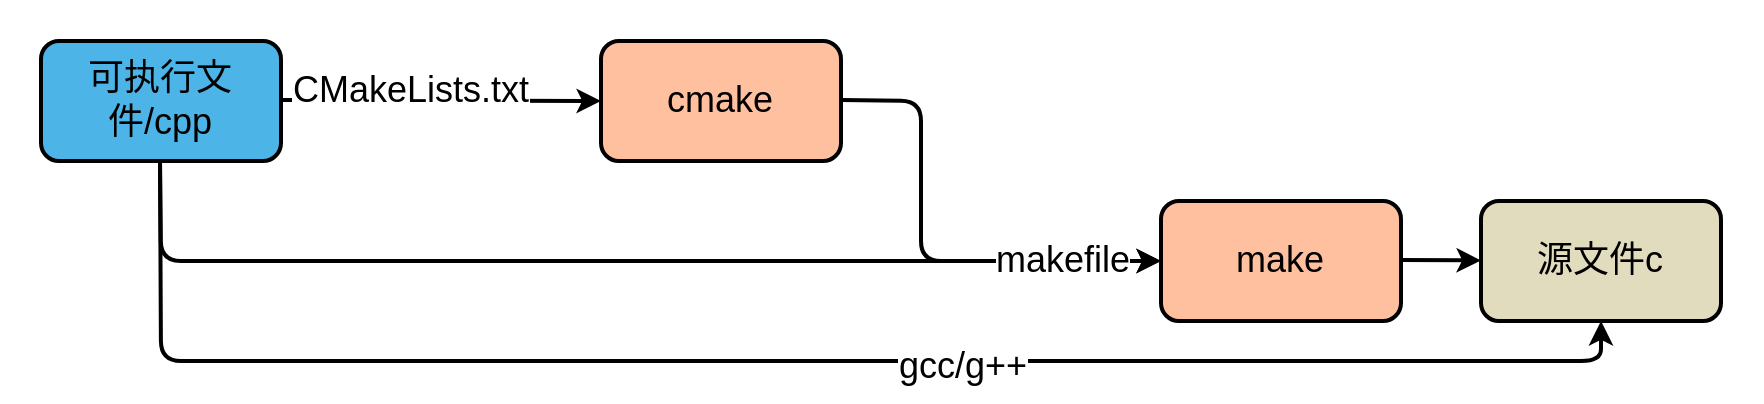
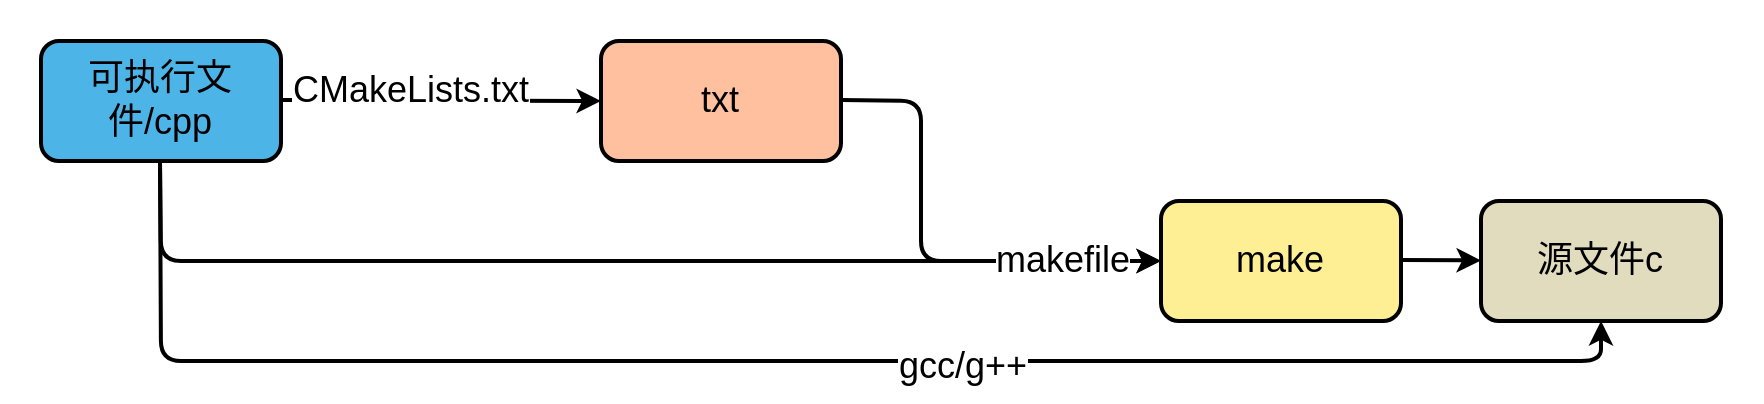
  <mxCell id="0" />
  <mxCell id="1" parent="0" />
  <mxCell id="2" value="&lt;font style=&quot;font-size: 18px&quot;&gt;可执行文件/cpp&lt;/font&gt;" style="rounded=1;whiteSpace=wrap;html=1;fillColor=#4CB4E7;strokeWidth=2;" vertex="1" parent="1"><mxGeometry x="20" y="20" width="120" height="60" as="geometry" /></mxCell>
  <mxCell id="3" value="" style="endArrow=classic;html=1;strokeWidth=2;rounded=0;fontSize=18;entryX=0;entryY=0.5;entryDx=0;entryDy=0;" edge="1" parent="1" target="5"><mxGeometry width="50" height="50" relative="1" as="geometry"><mxPoint x="140" y="49.5" as="sourcePoint" /><mxPoint x="180" y="50" as="targetPoint" /></mxGeometry></mxCell>
  <mxCell id="4" value="CMakeLists.txt" style="edgeLabel;html=1;align=center;verticalAlign=middle;resizable=0;points=[];fontSize=18;" vertex="1" connectable="0" parent="3"><mxGeometry x="-0.2" y="5" relative="1" as="geometry"><mxPoint as="offset" /></mxGeometry></mxCell>
- <mxCell id="5" value="cmake" style="rounded=1;whiteSpace=wrap;html=1;fillColor=#FFC09F;strokeWidth=2;fontSize=18;" vertex="1" parent="1"><mxGeometry x="300" y="20" width="120" height="60" as="geometry" /></mxCell>
+ <mxCell id="5" value="txt" style="rounded=1;whiteSpace=wrap;html=1;fillColor=#FFC09F;strokeWidth=2;fontSize=18;" vertex="1" parent="1"><mxGeometry x="300" y="20" width="120" height="60" as="geometry" /></mxCell>
  <mxCell id="6" value="" style="endArrow=classic;html=1;strokeWidth=2;rounded=1;fontSize=18;entryX=0;entryY=0.5;entryDx=0;entryDy=0;" edge="1" parent="1" target="9"><mxGeometry width="50" height="50" relative="1" as="geometry"><mxPoint x="79.5" y="80" as="sourcePoint" /><mxPoint x="79.5" y="120" as="targetPoint" /><Array as="points"><mxPoint x="80" y="130" /></Array></mxGeometry></mxCell>
  <mxCell id="7" value="" style="endArrow=classic;html=1;strokeWidth=2;rounded=1;fontSize=18;entryX=0;entryY=0.5;entryDx=0;entryDy=0;" edge="1" parent="1" target="9"><mxGeometry width="50" height="50" relative="1" as="geometry"><mxPoint x="420" y="49.5" as="sourcePoint" /><mxPoint x="460" y="50" as="targetPoint" /><Array as="points"><mxPoint x="460" y="50" /><mxPoint x="460" y="130" /></Array></mxGeometry></mxCell>
  <mxCell id="8" value="makefile" style="edgeLabel;html=1;align=center;verticalAlign=middle;resizable=0;points=[];fontSize=18;" vertex="1" connectable="0" parent="7"><mxGeometry x="0.59" y="1" relative="1" as="geometry"><mxPoint as="offset" /></mxGeometry></mxCell>
- <mxCell id="9" value="make" style="rounded=1;whiteSpace=wrap;html=1;fillColor=#ffc09f;strokeWidth=2;fontSize=18;" vertex="1" parent="1"><mxGeometry x="580" y="100" width="120" height="60" as="geometry" /></mxCell>
+ <mxCell id="9" value="make" style="rounded=1;whiteSpace=wrap;html=1;fillColor=#feee94;strokeWidth=2;fontSize=18;" vertex="1" parent="1"><mxGeometry x="580" y="100" width="120" height="60" as="geometry" /></mxCell>
  <mxCell id="10" value="" style="endArrow=classic;html=1;strokeWidth=2;rounded=1;fontSize=18;" edge="1" parent="1" target="11"><mxGeometry width="50" height="50" relative="1" as="geometry"><mxPoint x="700" y="129.5" as="sourcePoint" /><mxPoint x="740" y="130" as="targetPoint" /></mxGeometry></mxCell>
  <mxCell id="11" value="源文件c" style="rounded=1;whiteSpace=wrap;html=1;fillColor=#e2dcbf;strokeWidth=2;fontSize=18;" vertex="1" parent="1"><mxGeometry x="740" y="100" width="120" height="60" as="geometry" /></mxCell>
  <mxCell id="12" value="" style="endArrow=classic;html=1;strokeWidth=2;rounded=1;fontSize=18;entryX=0.5;entryY=1;entryDx=0;entryDy=0;" edge="1" parent="1" target="11"><mxGeometry width="50" height="50" relative="1" as="geometry"><mxPoint x="79.5" y="80" as="sourcePoint" /><mxPoint x="800" y="180" as="targetPoint" /><Array as="points"><mxPoint x="80" y="180" /><mxPoint x="800" y="180" /></Array></mxGeometry></mxCell>
  <mxCell id="13" value="gcc/g++" style="edgeLabel;html=1;align=center;verticalAlign=middle;resizable=0;points=[];fontSize=18;" vertex="1" connectable="0" parent="12"><mxGeometry x="0.193" y="-2" relative="1" as="geometry"><mxPoint as="offset" /></mxGeometry></mxCell>
